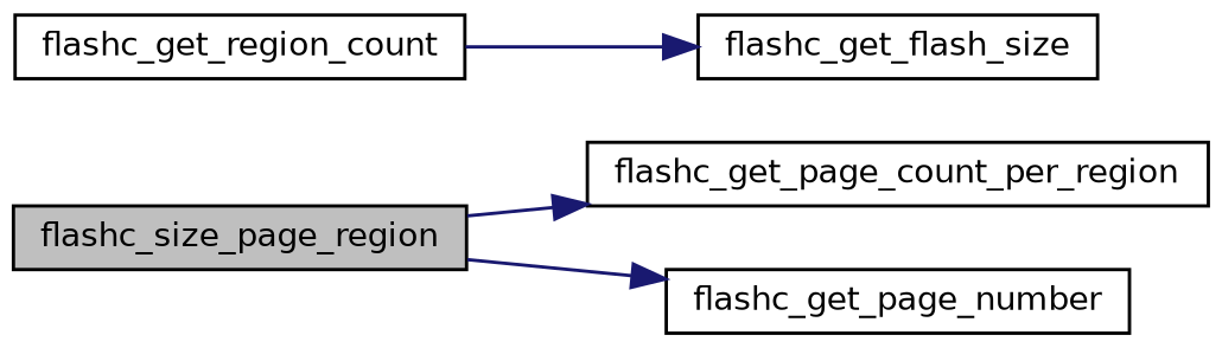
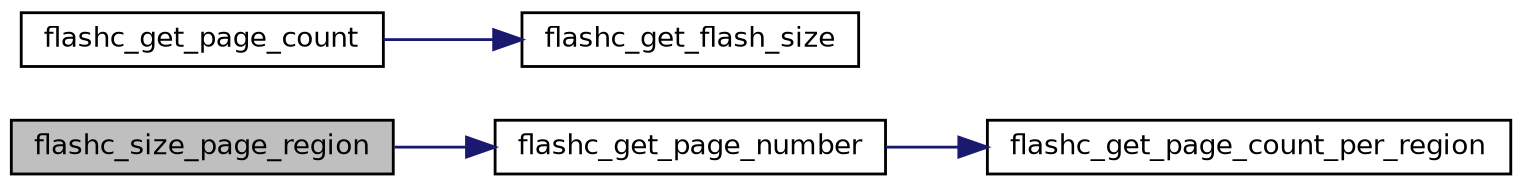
  digraph {
    fontname="DejaVu Sans"
    rankdir=LR
    node [color=black fillcolor=white fontname="DejaVu Sans" fontsize=10 shape=record style=filled]
    edge [color=midnightblue fontname="DejaVu Sans" fontsize=10 labelfontname=FreeSans labelfontsize=10 style=solid]
    n1 [fillcolor=grey75 fontcolor=black height=0.2 label=flashc_size_page_region width=0.4]
    n2 [height=0.2 label=flashc_get_page_count_per_region width=0.4]
    n3 [height=0.2 label=flashc_get_page_number width=0.4]
-   n4 [height=0.2 label=flashc_get_region_count width=0.4]
+   n4 [height=0.2 label=flashc_get_page_count width=0.4]
    n5 [height=0.2 label=flashc_get_flash_size width=0.4]
-   n1 -> n2
+   n3 -> n2
    n1 -> n3
    n4 -> n5
  }
